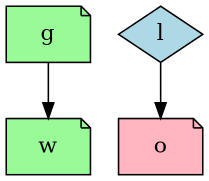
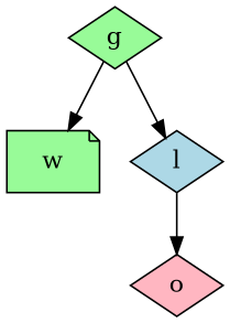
  digraph {
    node [color=black fillcolor=palegreen shape=diamond style=filled]
-   g [shape=note]
+   g
    w [shape=note]
    l [fillcolor=lightblue]
-   o [fillcolor=lightpink shape=note]
+   o [fillcolor=lightpink]
    g -> w
+   g -> l
    l -> o
  }
